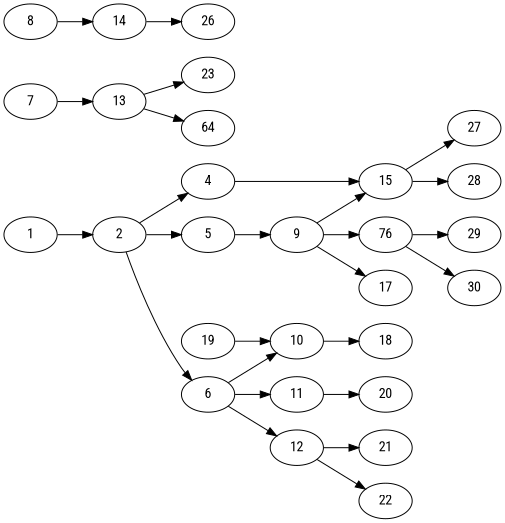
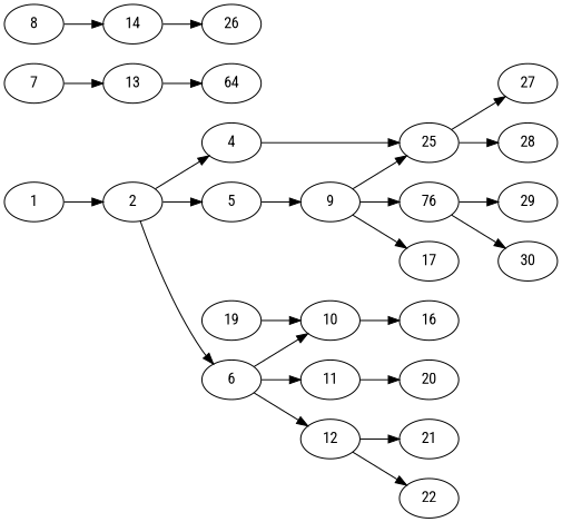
  digraph {
    "Number of processors"=16
    "Total schedule length"=54
    fontname="Roboto Condensed"
    rankdir=LR
    node ["Finish time"=54 Processor=12 "Start time"=35 Weight=5 fontname="Roboto Condensed"]
    edge [Weight=4 fontname="Roboto Condensed"]
    1 ["Finish time"=6 "Start time"=0 Weight=6]
    2 ["Finish time"=11 "Start time"=6]
    4 ["Finish time"=23 Processor=2 "Start time"=17 Weight=6]
    5 ["Finish time"=21 "Start time"=11 Weight=10]
    6 ["Finish time"=21 Processor=16 "Start time"=18 Weight=3]
-   15 ["Finish time"=40 "Start time"=30 Weight=10]
+   15 ["Finish time"=40 "Start time"=30 Weight=10 label=25]
    9 ["Finish time"=30 "Start time"=21 Weight=9]
    10 ["Finish time"=35 Processor=16 "Start time"=25 Weight=10]
    11 ["Finish time"=40 Processor=2 "Start time"=36 Weight=4]
    12 ["Finish time"=41 Processor=1 "Start time"=38 Weight=3]
    7 ["Finish time"=35 Processor=14 "Start time"=27 Weight=8]
    13 ["Finish time"=41 Processor=14 Weight=6]
    8 ["Finish time"=27 Processor=2 "Start time"=23 Weight=4]
    14 ["Finish time"=42 Processor=16 Weight=7]
    n15 ["Finish time"=42 "Start time"=40 Weight=2 label=76]
    17 [Processor=10 "Start time"=51 Weight=3]
-   18 [Processor=13 "Start time"=49]
+   18 [Processor=13 "Start time"=49 label=16]
    20 ["Finish time"=51 Processor=2 "Start time"=44 Weight=7]
    21 ["Finish time"=44 Processor=1 "Start time"=41 Weight=3]
    22 ["Finish time"=51 Processor=15 "Start time"=48 Weight=3]
-   23 ["Finish time"=51 Processor=1 "Start time"=46]
    n22 ["Finish time"=46 Processor=14 "Start time"=41 label=64]
    26 ["Finish time"=51 Processor=16 "Start time"=47 Weight=4]
    27 [Processor=3 "Start time"=48 Weight=6]
    28 [Processor=11 "Start time"=44 Weight=10]
    29 ["Finish time"=47 "Start time"=42]
    30 ["Finish time"=49 "Start time"=47 Weight=2]
    19 ["Finish time"=47 Processor=16 "Start time"=42]
    1 -> 2
    2 -> 4 [Weight=6]
    2 -> 5 [Weight=15]
    2 -> 6 [Weight=7]
    4 -> 15 [Weight=15]
    5 -> 9 [Weight=13]
    6 -> 10 [Weight=7]
    6 -> 11 [Weight=11]
    6 -> 12 [Weight=17]
    15 -> 27 [Weight=6]
    15 -> 28
    9 -> 15 [Weight=9]
    9 -> n15 [Weight=19]
    9 -> 17 [Weight=19]
    10 -> 18 [Weight=13]
    11 -> 20 [Weight=17]
    12 -> 21 [Weight=15]
    12 -> 22 [Weight=7]
    7 -> 13 [Weight=15]
-   13 -> 23
    13 -> n22 [Weight=15]
    8 -> 14
    14 -> 26 [Weight=19]
    n15 -> 29 [Weight=17]
    n15 -> 30 [Weight=9]
    19 -> 10
  }
